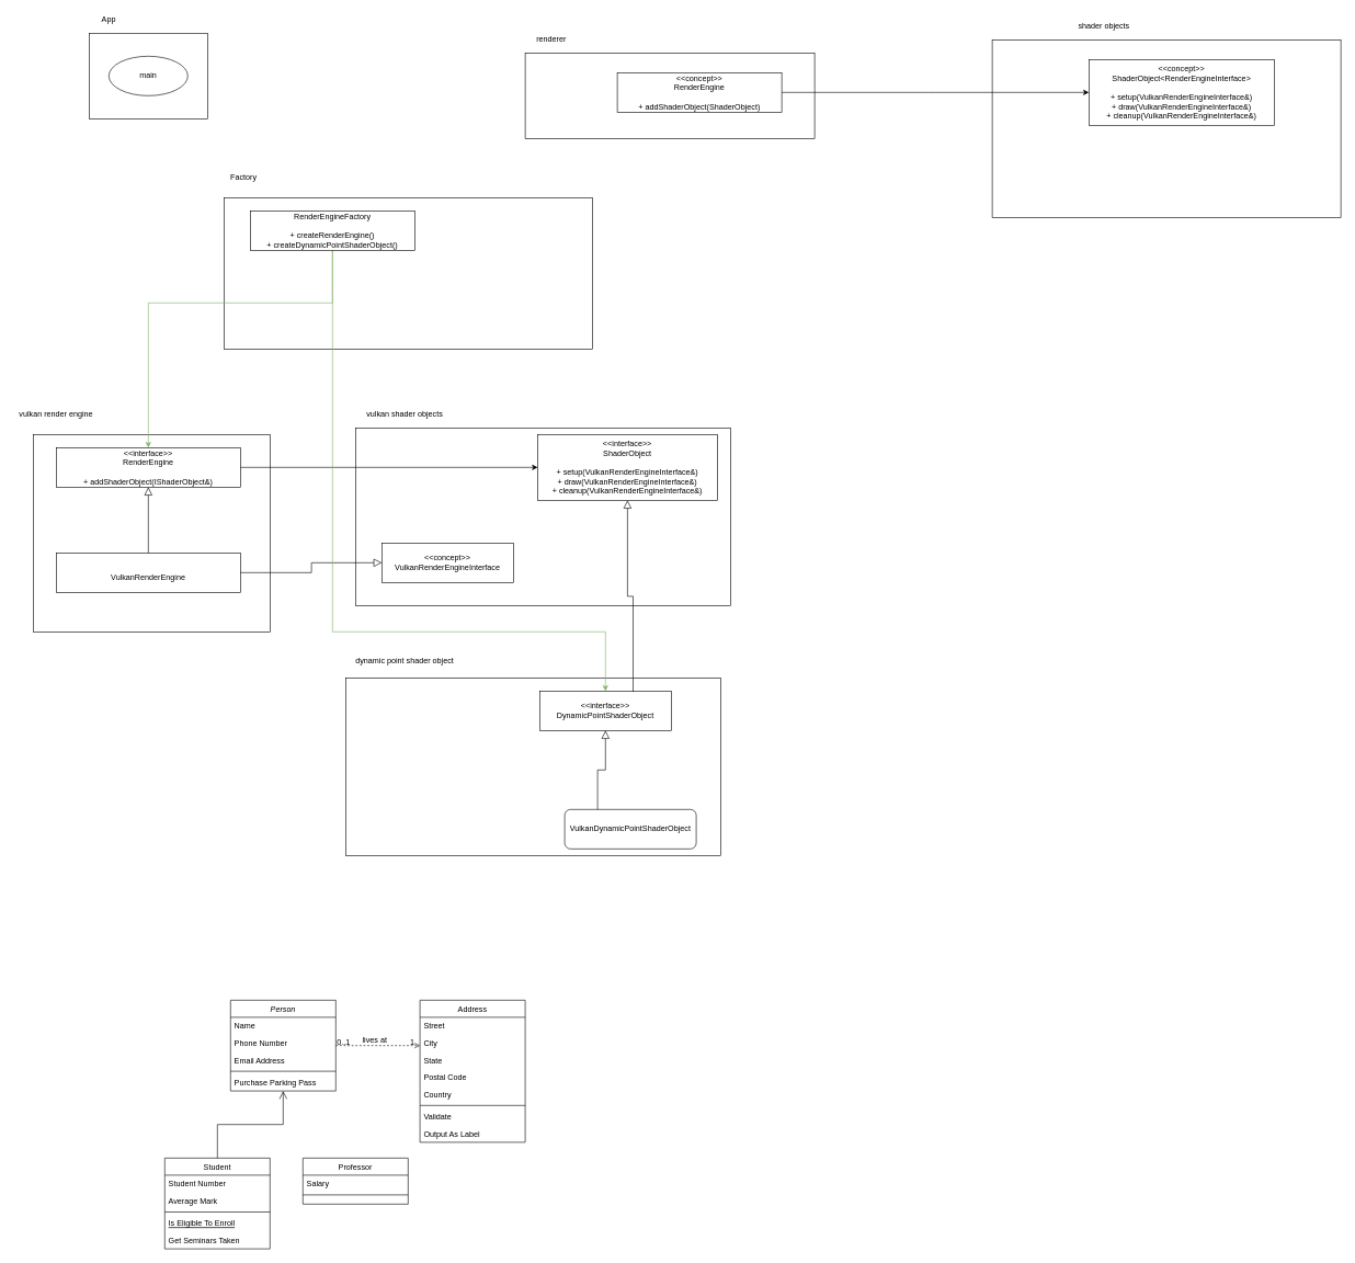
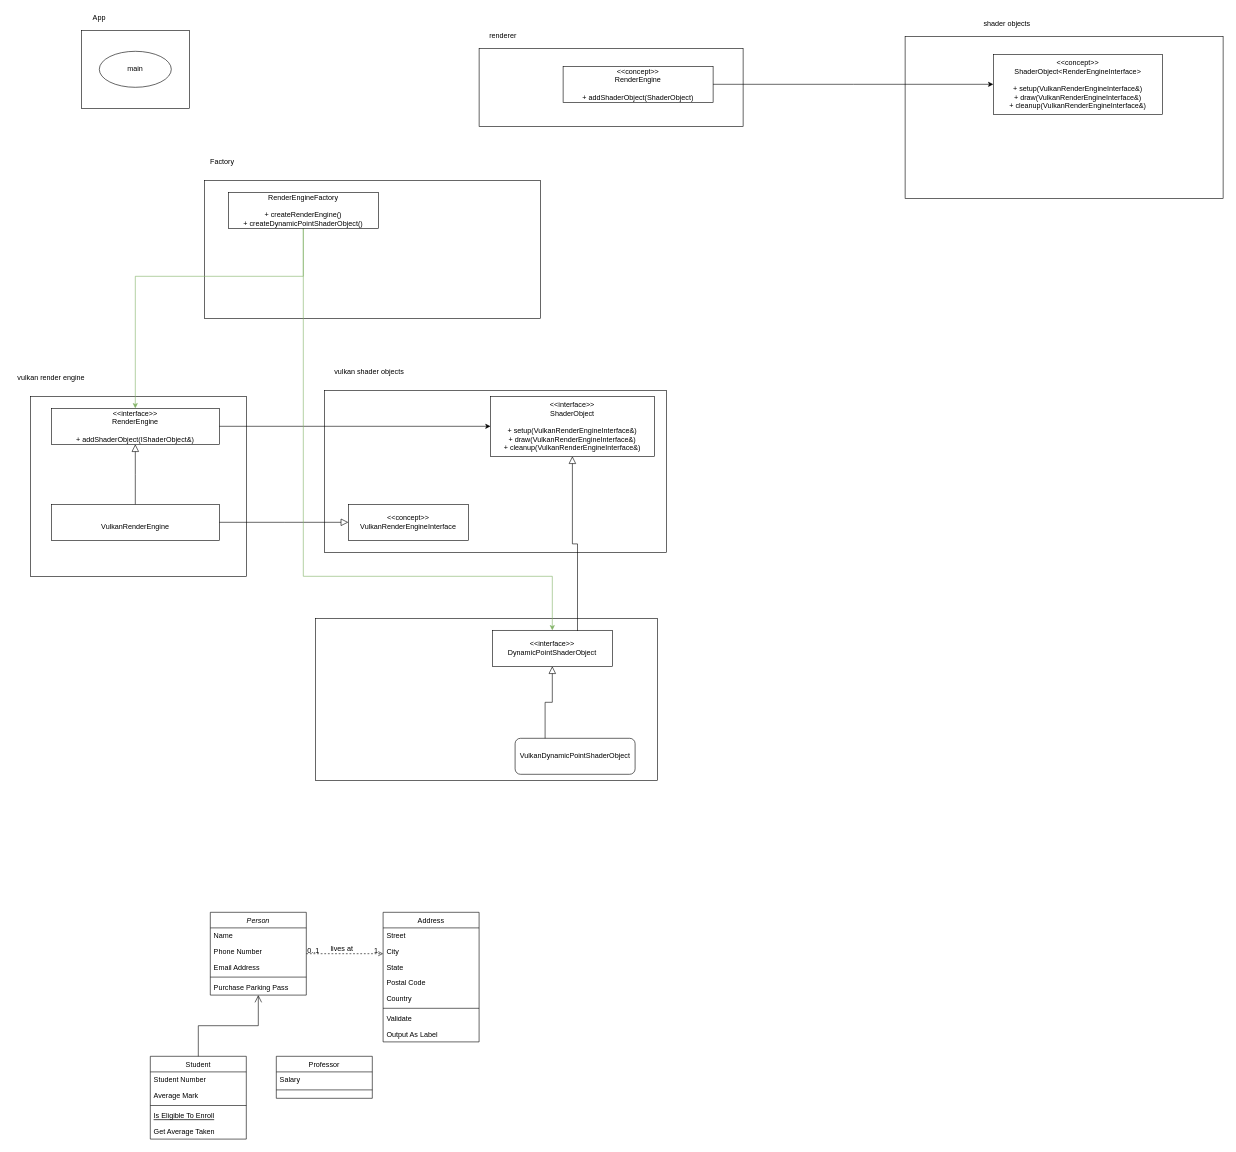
  <mxCell id="0" />
  <mxCell id="1" parent="0" />
  <mxCell id="2" value="" style="rounded=0;whiteSpace=wrap;html=1;fillColor=none;" vertex="1" parent="1"><mxGeometry x="525" y="1030" width="570" height="270" as="geometry" /></mxCell>
  <mxCell id="3" value="" style="rounded=0;whiteSpace=wrap;html=1;fillColor=none;" vertex="1" parent="1"><mxGeometry x="540" y="650" width="570" height="270" as="geometry" /></mxCell>
  <mxCell id="4" value="" style="rounded=0;whiteSpace=wrap;html=1;fillColor=none;" vertex="1" parent="1"><mxGeometry x="50" y="660" width="360" height="300" as="geometry" /></mxCell>
  <mxCell id="5" value="" style="rounded=0;whiteSpace=wrap;html=1;fillColor=none;" vertex="1" parent="1"><mxGeometry x="1508" y="60" width="530" height="270" as="geometry" /></mxCell>
  <mxCell id="6" value="Person" style="swimlane;fontStyle=2;align=center;verticalAlign=top;childLayout=stackLayout;horizontal=1;startSize=26;horizontalStack=0;resizeParent=1;resizeLast=0;collapsible=1;marginBottom=0;rounded=0;shadow=0;strokeWidth=1;" parent="1" vertex="1"><mxGeometry x="350" y="1520" width="160" height="138" as="geometry"><mxRectangle x="230" y="140" width="160" height="26" as="alternateBounds" /></mxGeometry></mxCell>
  <mxCell id="7" value="Name" style="text;align=left;verticalAlign=top;spacingLeft=4;spacingRight=4;overflow=hidden;rotatable=0;points=[[0,0.5],[1,0.5]];portConstraint=eastwest;" parent="6" vertex="1"><mxGeometry y="26" width="160" height="26" as="geometry" /></mxCell>
  <mxCell id="8" value="Phone Number" style="text;align=left;verticalAlign=top;spacingLeft=4;spacingRight=4;overflow=hidden;rotatable=0;points=[[0,0.5],[1,0.5]];portConstraint=eastwest;rounded=0;shadow=0;html=0;" parent="6" vertex="1"><mxGeometry y="52" width="160" height="26" as="geometry" /></mxCell>
  <mxCell id="9" value="Email Address" style="text;align=left;verticalAlign=top;spacingLeft=4;spacingRight=4;overflow=hidden;rotatable=0;points=[[0,0.5],[1,0.5]];portConstraint=eastwest;rounded=0;shadow=0;html=0;" parent="6" vertex="1"><mxGeometry y="78" width="160" height="26" as="geometry" /></mxCell>
  <mxCell id="10" value="" style="line;html=1;strokeWidth=1;align=left;verticalAlign=middle;spacingTop=-1;spacingLeft=3;spacingRight=3;rotatable=0;labelPosition=right;points=[];portConstraint=eastwest;" parent="6" vertex="1"><mxGeometry y="104" width="160" height="8" as="geometry" /></mxCell>
  <mxCell id="11" value="Purchase Parking Pass" style="text;align=left;verticalAlign=top;spacingLeft=4;spacingRight=4;overflow=hidden;rotatable=0;points=[[0,0.5],[1,0.5]];portConstraint=eastwest;" parent="6" vertex="1"><mxGeometry y="112" width="160" height="26" as="geometry" /></mxCell>
  <mxCell id="12" value="Student" style="swimlane;fontStyle=0;align=center;verticalAlign=top;childLayout=stackLayout;horizontal=1;startSize=26;horizontalStack=0;resizeParent=1;resizeLast=0;collapsible=1;marginBottom=0;rounded=0;shadow=0;strokeWidth=1;" parent="1" vertex="1"><mxGeometry x="250" y="1760" width="160" height="138" as="geometry"><mxRectangle x="130" y="380" width="160" height="26" as="alternateBounds" /></mxGeometry></mxCell>
  <mxCell id="13" value="Student Number" style="text;align=left;verticalAlign=top;spacingLeft=4;spacingRight=4;overflow=hidden;rotatable=0;points=[[0,0.5],[1,0.5]];portConstraint=eastwest;" parent="12" vertex="1"><mxGeometry y="26" width="160" height="26" as="geometry" /></mxCell>
  <mxCell id="14" value="Average Mark" style="text;align=left;verticalAlign=top;spacingLeft=4;spacingRight=4;overflow=hidden;rotatable=0;points=[[0,0.5],[1,0.5]];portConstraint=eastwest;rounded=0;shadow=0;html=0;" parent="12" vertex="1"><mxGeometry y="52" width="160" height="26" as="geometry" /></mxCell>
  <mxCell id="15" value="" style="line;html=1;strokeWidth=1;align=left;verticalAlign=middle;spacingTop=-1;spacingLeft=3;spacingRight=3;rotatable=0;labelPosition=right;points=[];portConstraint=eastwest;" parent="12" vertex="1"><mxGeometry y="78" width="160" height="8" as="geometry" /></mxCell>
  <mxCell id="16" value="Is Eligible To Enroll" style="text;align=left;verticalAlign=top;spacingLeft=4;spacingRight=4;overflow=hidden;rotatable=0;points=[[0,0.5],[1,0.5]];portConstraint=eastwest;fontStyle=4" parent="12" vertex="1"><mxGeometry y="86" width="160" height="26" as="geometry" /></mxCell>
- <mxCell id="17" value="Get Seminars Taken" style="text;align=left;verticalAlign=top;spacingLeft=4;spacingRight=4;overflow=hidden;rotatable=0;points=[[0,0.5],[1,0.5]];portConstraint=eastwest;" parent="12" vertex="1"><mxGeometry y="112" width="160" height="26" as="geometry" /></mxCell>
+ <mxCell id="17" value="Get Average Taken" style="text;align=left;verticalAlign=top;spacingLeft=4;spacingRight=4;overflow=hidden;rotatable=0;points=[[0,0.5],[1,0.5]];portConstraint=eastwest;" parent="12" vertex="1"><mxGeometry y="112" width="160" height="26" as="geometry" /></mxCell>
  <mxCell id="18" value="" style="endArrow=open;endSize=10;endFill=0;shadow=0;strokeWidth=1;rounded=0;edgeStyle=elbowEdgeStyle;elbow=vertical;" parent="1" source="12" target="6" edge="1"><mxGeometry width="160" relative="1" as="geometry"><mxPoint x="330" y="1603" as="sourcePoint" /><mxPoint x="330" y="1603" as="targetPoint" /></mxGeometry></mxCell>
  <mxCell id="19" value="Professor" style="swimlane;fontStyle=0;align=center;verticalAlign=top;childLayout=stackLayout;horizontal=1;startSize=26;horizontalStack=0;resizeParent=1;resizeLast=0;collapsible=1;marginBottom=0;rounded=0;shadow=0;strokeWidth=1;" parent="1" vertex="1"><mxGeometry x="460" y="1760" width="160" height="70" as="geometry"><mxRectangle x="340" y="380" width="170" height="26" as="alternateBounds" /></mxGeometry></mxCell>
  <mxCell id="20" value="Salary" style="text;align=left;verticalAlign=top;spacingLeft=4;spacingRight=4;overflow=hidden;rotatable=0;points=[[0,0.5],[1,0.5]];portConstraint=eastwest;" parent="19" vertex="1"><mxGeometry y="26" width="160" height="26" as="geometry" /></mxCell>
  <mxCell id="21" value="" style="line;html=1;strokeWidth=1;align=left;verticalAlign=middle;spacingTop=-1;spacingLeft=3;spacingRight=3;rotatable=0;labelPosition=right;points=[];portConstraint=eastwest;" parent="19" vertex="1"><mxGeometry y="52" width="160" height="8" as="geometry" /></mxCell>
  <mxCell id="22" value="Address" style="swimlane;fontStyle=0;align=center;verticalAlign=top;childLayout=stackLayout;horizontal=1;startSize=26;horizontalStack=0;resizeParent=1;resizeLast=0;collapsible=1;marginBottom=0;rounded=0;shadow=0;strokeWidth=1;" parent="1" vertex="1"><mxGeometry x="638" y="1520" width="160" height="216" as="geometry"><mxRectangle x="550" y="140" width="160" height="26" as="alternateBounds" /></mxGeometry></mxCell>
  <mxCell id="23" value="Street" style="text;align=left;verticalAlign=top;spacingLeft=4;spacingRight=4;overflow=hidden;rotatable=0;points=[[0,0.5],[1,0.5]];portConstraint=eastwest;" parent="22" vertex="1"><mxGeometry y="26" width="160" height="26" as="geometry" /></mxCell>
  <mxCell id="24" value="City" style="text;align=left;verticalAlign=top;spacingLeft=4;spacingRight=4;overflow=hidden;rotatable=0;points=[[0,0.5],[1,0.5]];portConstraint=eastwest;rounded=0;shadow=0;html=0;" parent="22" vertex="1"><mxGeometry y="52" width="160" height="26" as="geometry" /></mxCell>
  <mxCell id="25" value="State" style="text;align=left;verticalAlign=top;spacingLeft=4;spacingRight=4;overflow=hidden;rotatable=0;points=[[0,0.5],[1,0.5]];portConstraint=eastwest;rounded=0;shadow=0;html=0;" parent="22" vertex="1"><mxGeometry y="78" width="160" height="26" as="geometry" /></mxCell>
  <mxCell id="26" value="Postal Code" style="text;align=left;verticalAlign=top;spacingLeft=4;spacingRight=4;overflow=hidden;rotatable=0;points=[[0,0.5],[1,0.5]];portConstraint=eastwest;rounded=0;shadow=0;html=0;" parent="22" vertex="1"><mxGeometry y="104" width="160" height="26" as="geometry" /></mxCell>
  <mxCell id="27" value="Country" style="text;align=left;verticalAlign=top;spacingLeft=4;spacingRight=4;overflow=hidden;rotatable=0;points=[[0,0.5],[1,0.5]];portConstraint=eastwest;rounded=0;shadow=0;html=0;" parent="22" vertex="1"><mxGeometry y="130" width="160" height="26" as="geometry" /></mxCell>
  <mxCell id="28" value="" style="line;html=1;strokeWidth=1;align=left;verticalAlign=middle;spacingTop=-1;spacingLeft=3;spacingRight=3;rotatable=0;labelPosition=right;points=[];portConstraint=eastwest;" parent="22" vertex="1"><mxGeometry y="156" width="160" height="8" as="geometry" /></mxCell>
  <mxCell id="29" value="Validate" style="text;align=left;verticalAlign=top;spacingLeft=4;spacingRight=4;overflow=hidden;rotatable=0;points=[[0,0.5],[1,0.5]];portConstraint=eastwest;" parent="22" vertex="1"><mxGeometry y="164" width="160" height="26" as="geometry" /></mxCell>
  <mxCell id="30" value="Output As Label" style="text;align=left;verticalAlign=top;spacingLeft=4;spacingRight=4;overflow=hidden;rotatable=0;points=[[0,0.5],[1,0.5]];portConstraint=eastwest;" parent="22" vertex="1"><mxGeometry y="190" width="160" height="26" as="geometry" /></mxCell>
  <mxCell id="31" value="" style="endArrow=open;shadow=0;strokeWidth=1;rounded=0;endFill=1;edgeStyle=elbowEdgeStyle;elbow=vertical;dashed=1;" parent="1" source="6" target="22" edge="1"><mxGeometry x="0.5" y="41" relative="1" as="geometry"><mxPoint x="510" y="1592" as="sourcePoint" /><mxPoint x="670" y="1592" as="targetPoint" /><mxPoint x="-40" y="32" as="offset" /></mxGeometry></mxCell>
  <mxCell id="32" value="0..1" style="resizable=0;align=left;verticalAlign=bottom;labelBackgroundColor=none;fontSize=12;" parent="31" connectable="0" vertex="1"><mxGeometry x="-1" relative="1" as="geometry"><mxPoint y="4" as="offset" /></mxGeometry></mxCell>
  <mxCell id="33" value="1" style="resizable=0;align=right;verticalAlign=bottom;labelBackgroundColor=none;fontSize=12;" parent="31" connectable="0" vertex="1"><mxGeometry x="1" relative="1" as="geometry"><mxPoint x="-7" y="4" as="offset" /></mxGeometry></mxCell>
  <mxCell id="34" value="lives at" style="text;html=1;resizable=0;points=[];;align=center;verticalAlign=middle;labelBackgroundColor=none;rounded=0;shadow=0;strokeWidth=1;fontSize=12;" parent="31" vertex="1" connectable="0"><mxGeometry x="0.5" y="49" relative="1" as="geometry"><mxPoint x="-38" y="40" as="offset" /></mxGeometry></mxCell>
  <mxCell id="35" value="" style="rounded=0;whiteSpace=wrap;html=1;fillColor=none;" vertex="1" parent="1"><mxGeometry x="135" y="50" width="180" height="130" as="geometry" /></mxCell>
  <mxCell id="36" value="App" style="text;html=1;strokeColor=none;fillColor=none;align=center;verticalAlign=middle;whiteSpace=wrap;rounded=0;" vertex="1" parent="1"><mxGeometry x="145" y="20" width="40" height="20" as="geometry" /></mxCell>
  <mxCell id="37" value="" style="rounded=0;whiteSpace=wrap;html=1;fillColor=none;" vertex="1" parent="1"><mxGeometry x="798" y="80" width="440" height="130" as="geometry" /></mxCell>
  <mxCell id="38" value="renderer" style="text;html=1;strokeColor=none;fillColor=none;align=center;verticalAlign=middle;whiteSpace=wrap;rounded=0;" vertex="1" parent="1"><mxGeometry x="818" y="50" width="40" height="20" as="geometry" /></mxCell>
  <mxCell id="39" value="main" style="ellipse;whiteSpace=wrap;html=1;fillColor=none;" vertex="1" parent="1"><mxGeometry x="165" y="85" width="120" height="60" as="geometry" /></mxCell>
  <mxCell id="40" style="edgeStyle=elbowEdgeStyle;rounded=0;orthogonalLoop=1;jettySize=auto;html=1;entryX=0;entryY=0.5;entryDx=0;entryDy=0;" edge="1" parent="1" source="41" target="42"><mxGeometry relative="1" as="geometry" /></mxCell>
  <mxCell id="41" value="&amp;lt;&amp;lt;concept&amp;gt;&amp;gt;&lt;br&gt;RenderEngine&lt;br&gt;&lt;br&gt;+ addShaderObject(ShaderObject)" style="rounded=0;whiteSpace=wrap;html=1;fillColor=none;" vertex="1" parent="1"><mxGeometry x="938" y="110" width="250" height="60" as="geometry" /></mxCell>
  <mxCell id="42" value="&amp;lt;&amp;lt;concept&amp;gt;&amp;gt;&lt;br&gt;ShaderObject&amp;lt;RenderEngineInterface&amp;gt;&lt;br&gt;&lt;br&gt;+ setup(VulkanRenderEngineInterface&amp;amp;)&lt;br&gt;+ draw(VulkanRenderEngineInterface&amp;amp;)&lt;br&gt;+ cleanup(VulkanRenderEngineInterface&amp;amp;)" style="rounded=0;whiteSpace=wrap;html=1;fillColor=none;" vertex="1" parent="1"><mxGeometry x="1655" y="90" width="282" height="100" as="geometry" /></mxCell>
  <mxCell id="43" value="shader objects" style="text;html=1;strokeColor=none;fillColor=none;align=center;verticalAlign=middle;whiteSpace=wrap;rounded=0;" vertex="1" parent="1"><mxGeometry x="1613" y="30" width="130" height="20" as="geometry" /></mxCell>
  <mxCell id="44" style="edgeStyle=orthogonalEdgeStyle;rounded=0;orthogonalLoop=1;jettySize=auto;html=1;entryX=0;entryY=0.5;entryDx=0;entryDy=0;" edge="1" parent="1" source="45" target="51"><mxGeometry relative="1" as="geometry" /></mxCell>
  <mxCell id="45" value="&amp;lt;&amp;lt;interface&amp;gt;&amp;gt;&lt;br&gt;RenderEngine&lt;br&gt;&lt;br&gt;+ addShaderObject(IShaderObject&amp;amp;)" style="rounded=0;whiteSpace=wrap;html=1;fillColor=none;" vertex="1" parent="1"><mxGeometry x="85" y="680" width="280" height="60" as="geometry" /></mxCell>
  <mxCell id="46" value="VulkanDynamicPointShaderObject" style="whiteSpace=wrap;html=1;fillColor=none;rounded=1;" vertex="1" parent="1"><mxGeometry x="858" y="1230" width="200" height="60" as="geometry" /></mxCell>
  <mxCell id="47" value="" style="endArrow=block;endSize=10;endFill=0;shadow=0;strokeWidth=1;rounded=0;edgeStyle=elbowEdgeStyle;elbow=vertical;exitX=0.71;exitY=0.017;exitDx=0;exitDy=0;exitPerimeter=0;" edge="1" parent="1" source="62" target="51"><mxGeometry width="160" relative="1" as="geometry"><mxPoint x="769.5" y="640" as="sourcePoint" /><mxPoint x="769.5" y="560" as="targetPoint" /></mxGeometry></mxCell>
  <mxCell id="48" value="vulkan render engine" style="text;html=1;strokeColor=none;fillColor=none;align=center;verticalAlign=middle;whiteSpace=wrap;rounded=0;" vertex="1" parent="1"><mxGeometry x="20" y="620" width="130" height="20" as="geometry" /></mxCell>
- <mxCell id="49" value="vulkan shader objects" style="text;html=1;strokeColor=none;fillColor=none;align=center;verticalAlign=middle;whiteSpace=wrap;rounded=0;" vertex="1" parent="1"><mxGeometry x="550" y="620" width="130" height="20" as="geometry" /></mxCell>
- <mxCell id="50" value="&amp;lt;&amp;lt;concept&amp;gt;&amp;gt;&lt;br&gt;VulkanRenderEngineInterface" style="rounded=0;whiteSpace=wrap;html=1;fillColor=none;" vertex="1" parent="1"><mxGeometry x="580" y="825" width="200" height="60" as="geometry" /></mxCell>
+ <mxCell id="49" value="vulkan shader objects" style="text;html=1;strokeColor=none;fillColor=none;align=center;verticalAlign=middle;whiteSpace=wrap;rounded=0;" vertex="1" parent="1"><mxGeometry x="550" y="610" width="130" height="20" as="geometry" /></mxCell>
+ <mxCell id="50" value="&amp;lt;&amp;lt;concept&amp;gt;&amp;gt;&lt;br&gt;VulkanRenderEngineInterface" style="rounded=0;whiteSpace=wrap;html=1;fillColor=none;" vertex="1" parent="1"><mxGeometry x="580" y="840" width="200" height="60" as="geometry" /></mxCell>
  <mxCell id="51" value="&amp;lt;&amp;lt;interface&amp;gt;&amp;gt;&lt;br&gt;ShaderObject&lt;br&gt;&lt;br&gt;+ setup(VulkanRenderEngineInterface&amp;amp;)&lt;br&gt;+ draw(VulkanRenderEngineInterface&amp;amp;)&lt;br&gt;+ cleanup(VulkanRenderEngineInterface&amp;amp;)" style="rounded=0;whiteSpace=wrap;html=1;fillColor=none;" vertex="1" parent="1"><mxGeometry x="817" y="660" width="273" height="100" as="geometry" /></mxCell>
- <mxCell id="52" value="dynamic point shader object" style="text;html=1;strokeColor=none;fillColor=none;align=center;verticalAlign=middle;whiteSpace=wrap;rounded=0;" vertex="1" parent="1"><mxGeometry x="525" y="990" width="180" height="30" as="geometry" /></mxCell>
  <mxCell id="53" value="" style="endArrow=block;endSize=10;endFill=0;shadow=0;strokeWidth=1;rounded=0;edgeStyle=elbowEdgeStyle;elbow=vertical;exitX=0.25;exitY=0;exitDx=0;exitDy=0;" edge="1" parent="1" source="46" target="62"><mxGeometry width="160" relative="1" as="geometry"><mxPoint x="940" y="1170" as="sourcePoint" /><mxPoint x="944.5" y="760" as="targetPoint" /></mxGeometry></mxCell>
  <mxCell id="54" value="&lt;br&gt;VulkanRenderEngine" style="rounded=0;whiteSpace=wrap;html=1;fillColor=none;" vertex="1" parent="1"><mxGeometry x="85" y="840" width="280" height="60" as="geometry" /></mxCell>
  <mxCell id="55" value="" style="endArrow=block;endSize=10;endFill=0;shadow=0;strokeWidth=1;rounded=0;edgeStyle=elbowEdgeStyle;elbow=vertical;exitX=0.5;exitY=0;exitDx=0;exitDy=0;entryX=0.5;entryY=1;entryDx=0;entryDy=0;" edge="1" parent="1" source="54" target="45"><mxGeometry width="160" relative="1" as="geometry"><mxPoint x="490" y="980" as="sourcePoint" /><mxPoint x="493" y="500" as="targetPoint" /></mxGeometry></mxCell>
  <mxCell id="56" value="" style="endArrow=block;endSize=10;endFill=0;shadow=0;strokeWidth=1;rounded=0;edgeStyle=elbowEdgeStyle;exitX=1;exitY=0.5;exitDx=0;exitDy=0;entryX=0;entryY=0.5;entryDx=0;entryDy=0;" edge="1" parent="1" source="54" target="50"><mxGeometry width="160" relative="1" as="geometry"><mxPoint x="460" y="820" as="sourcePoint" /><mxPoint x="460" y="740" as="targetPoint" /></mxGeometry></mxCell>
  <mxCell id="57" value="" style="rounded=0;whiteSpace=wrap;html=1;fillColor=none;" vertex="1" parent="1"><mxGeometry x="340" y="300" width="560" height="230" as="geometry" /></mxCell>
  <mxCell id="58" value="Factory" style="text;html=1;strokeColor=none;fillColor=none;align=center;verticalAlign=middle;whiteSpace=wrap;rounded=0;" vertex="1" parent="1"><mxGeometry x="350" y="260" width="40" height="20" as="geometry" /></mxCell>
  <mxCell id="59" style="edgeStyle=elbowEdgeStyle;rounded=0;orthogonalLoop=1;jettySize=auto;html=1;entryX=0.5;entryY=0;entryDx=0;entryDy=0;elbow=vertical;fillColor=#d5e8d4;strokeColor=#82b366;" edge="1" parent="1" source="61" target="45"><mxGeometry relative="1" as="geometry"><Array as="points"><mxPoint x="370" y="460" /></Array></mxGeometry></mxCell>
  <mxCell id="60" style="edgeStyle=elbowEdgeStyle;rounded=0;orthogonalLoop=1;jettySize=auto;elbow=vertical;html=1;fillColor=#d5e8d4;strokeColor=#82b366;" edge="1" parent="1" source="61" target="62"><mxGeometry relative="1" as="geometry"><Array as="points"><mxPoint x="670" y="960" /><mxPoint x="590" y="970" /><mxPoint x="500" y="960" /></Array></mxGeometry></mxCell>
  <mxCell id="61" value="RenderEngineFactory&lt;br&gt;&lt;br&gt;+ createRenderEngine()&lt;br&gt;+ createDynamicPointShaderObject()" style="rounded=0;whiteSpace=wrap;html=1;fillColor=none;" vertex="1" parent="1"><mxGeometry x="380" y="320" width="250" height="60" as="geometry" /></mxCell>
  <mxCell id="62" value="&amp;lt;&amp;lt;interface&amp;gt;&amp;gt;&lt;br&gt;DynamicPointShaderObject" style="rounded=0;whiteSpace=wrap;html=1;fillColor=none;" vertex="1" parent="1"><mxGeometry x="820" y="1050" width="200" height="60" as="geometry" /></mxCell>
